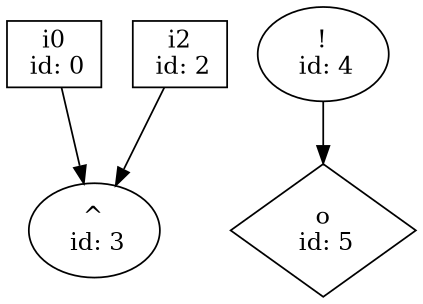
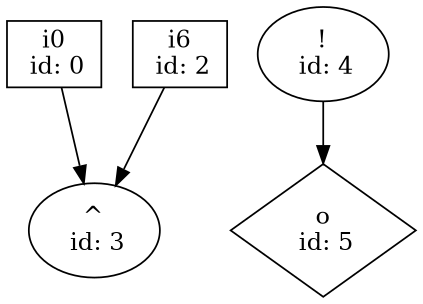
  digraph {
    n1 [label="i0\n id: 0" shape=box]
    n2 [label="^\n id: 3"]
-   n3 [label="i2\n id: 2" shape=box]
+   n3 [label="i6\n id: 2" shape=box]
    n4 [label="!\n id: 4"]
    n5 [label="o\n id: 5" shape=diamond]
    n1 -> n2
    n3 -> n2
    n4 -> n5
  }
